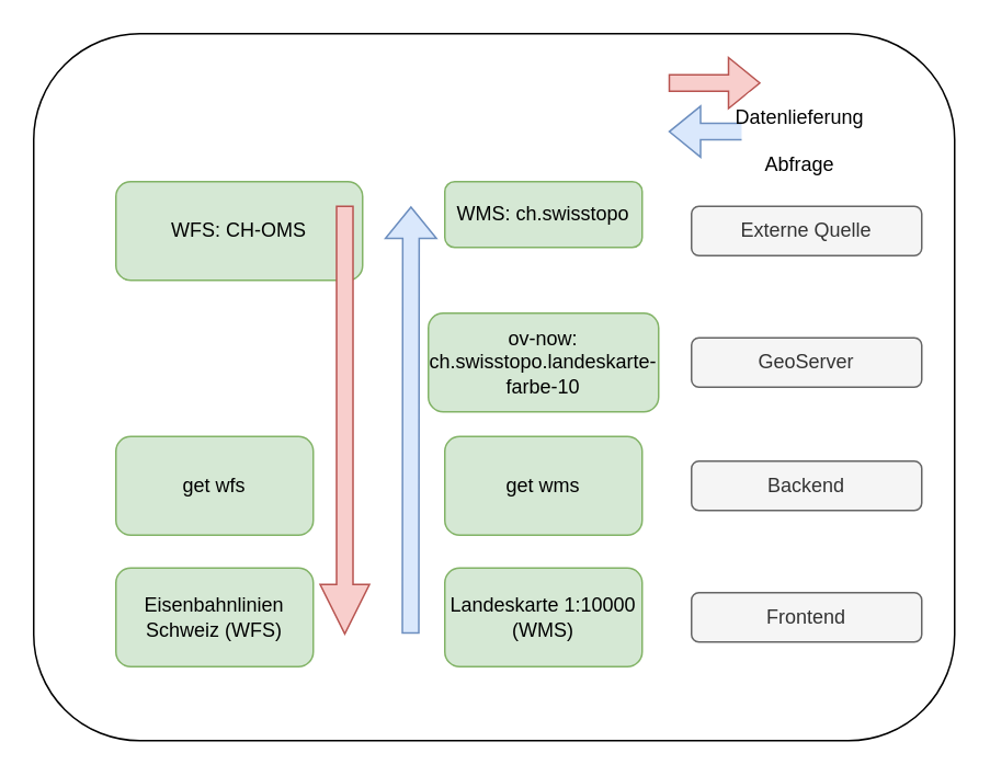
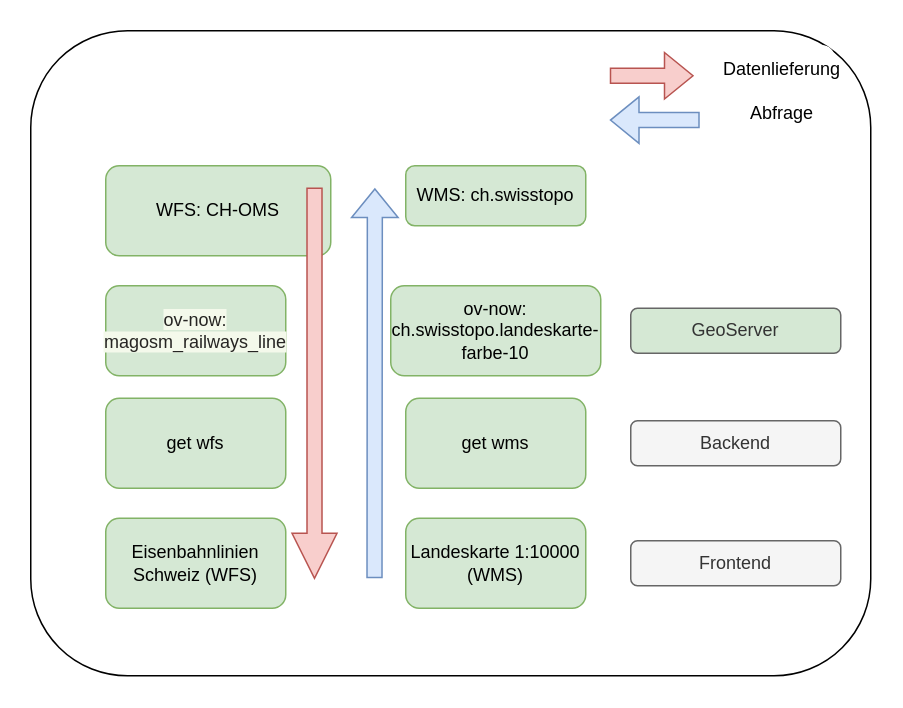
  <mxCell id="0" />
  <mxCell id="1" parent="0" />
  <mxCell id="2" value="" style="rounded=1;whiteSpace=wrap;html=1;" vertex="1" parent="1"><mxGeometry x="20" y="20" width="560" height="430" as="geometry" /></mxCell>
- <mxCell id="3" value="Externe Quelle" style="rounded=1;whiteSpace=wrap;html=1;fillColor=#f5f5f5;fontColor=#333333;strokeColor=#666666;" vertex="1" parent="1"><mxGeometry x="420" y="125" width="140" height="30" as="geometry" /></mxCell>
- <mxCell id="4" value="GeoServer" style="rounded=1;whiteSpace=wrap;html=1;fillColor=#f5f5f5;fontColor=#333333;strokeColor=#666666;" vertex="1" parent="1"><mxGeometry x="420" y="205" width="140" height="30" as="geometry" /></mxCell>
+ <mxCell id="4" value="GeoServer" style="rounded=1;whiteSpace=wrap;html=1;fillColor=#d5e8d4;fontColor=#333333;strokeColor=#666666;" vertex="1" parent="1"><mxGeometry x="420" y="205" width="140" height="30" as="geometry" /></mxCell>
  <mxCell id="5" value="Frontend" style="rounded=1;whiteSpace=wrap;html=1;fillColor=#f5f5f5;fontColor=#333333;strokeColor=#666666;" vertex="1" parent="1"><mxGeometry x="420" y="360" width="140" height="30" as="geometry" /></mxCell>
  <mxCell id="6" value="Backend" style="rounded=1;whiteSpace=wrap;html=1;fillColor=#f5f5f5;fontColor=#333333;strokeColor=#666666;" vertex="1" parent="1"><mxGeometry x="420" y="280" width="140" height="30" as="geometry" /></mxCell>
  <mxCell id="7" value="WMS: ch.swisstopo" style="rounded=1;whiteSpace=wrap;html=1;fillColor=#d5e8d4;strokeColor=#82b366;" vertex="1" parent="1"><mxGeometry x="270" y="110" width="120" height="40" as="geometry" /></mxCell>
  <mxCell id="8" value="get wms&lt;span style=&quot;color: rgba(0, 0, 0, 0); font-family: monospace; font-size: 0px; text-align: start; text-wrap: nowrap;&quot;&gt;%3CmxGraphModel%3E%3Croot%3E%3CmxCell%20id%3D%220%22%2F%3E%3CmxCell%20id%3D%221%22%20parent%3D%220%22%2F%3E%3CmxCell%20id%3D%222%22%20value%3D%22GeoServer%22%20style%3D%22rounded%3D1%3BwhiteSpace%3Dwrap%3Bhtml%3D1%3B%22%20vertex%3D%221%22%20parent%3D%221%22%3E%3CmxGeometry%20x%3D%22170%22%20y%3D%2270%22%20width%3D%22140%22%20height%3D%2230%22%20as%3D%22geometry%22%2F%3E%3C%2FmxCell%3E%3C%2Froot%3E%3C%2FmxGraphModel%3E&lt;/span&gt;&lt;span style=&quot;color: rgba(0, 0, 0, 0); font-family: monospace; font-size: 0px; text-align: start; text-wrap: nowrap;&quot;&gt;%3CmxGraphModel%3E%3Croot%3E%3CmxCell%20id%3D%220%22%2F%3E%3CmxCell%20id%3D%221%22%20parent%3D%220%22%2F%3E%3CmxCell%20id%3D%222%22%20value%3D%22GeoServer%22%20style%3D%22rounded%3D1%3BwhiteSpace%3Dwrap%3Bhtml%3D1%3B%22%20vertex%3D%221%22%20parent%3D%221%22%3E%3CmxGeometry%20x%3D%22170%22%20y%3D%2270%22%20width%3D%22140%22%20height%3D%2230%22%20as%3D%22geometry%22%2F%3E%3C%2FmxCell%3E%3C%2Froot%3E%3C%2FmxGraphModel%3E&lt;/span&gt;" style="rounded=1;whiteSpace=wrap;html=1;fillColor=#d5e8d4;strokeColor=#82b366;" vertex="1" parent="1"><mxGeometry x="270" y="265" width="120" height="60" as="geometry" /></mxCell>
  <mxCell id="9" value="get wfs&lt;span style=&quot;color: rgba(0, 0, 0, 0); font-family: monospace; font-size: 0px; text-align: start; text-wrap: nowrap;&quot;&gt;%3CmxGraphModel%3E%3Croot%3E%3CmxCell%20id%3D%220%22%2F%3E%3CmxCell%20id%3D%221%22%20parent%3D%220%22%2F%3E%3CmxCell%20id%3D%222%22%20value%3D%22GeoServer%22%20style%3D%22rounded%3D1%3BwhiteSpace%3Dwrap%3Bhtml%3D1%3B%22%20vertex%3D%221%22%20parent%3D%221%22%3E%3CmxGeometry%20x%3D%22170%22%20y%3D%2270%22%20width%3D%22140%22%20height%3D%2230%22%20as%3D%22geometry%22%2F%3E%3C%2FmxCell%3E%3C%2Froot%3E%3C%2FmxGraphModel%3E&lt;/span&gt;&lt;span style=&quot;color: rgba(0, 0, 0, 0); font-family: monospace; font-size: 0px; text-align: start; text-wrap: nowrap;&quot;&gt;%3CmxGraphModel%3E%3Croot%3E%3CmxCell%20id%3D%220%22%2F%3E%3CmxCell%20id%3D%221%22%20parent%3D%220%22%2F%3E%3CmxCell%20id%3D%222%22%20value%3D%22GeoServer%22%20style%3D%22rounded%3D1%3BwhiteSpace%3Dwrap%3Bhtml%3D1%3B%22%20vertex%3D%221%22%20parent%3D%221%22%3E%3CmxGeometry%20x%3D%22170%22%20y%3D%2270%22%20width%3D%22140%22%20height%3D%2230%22%20as%3D%22geometry%22%2F%3E%3C%2FmxCell%3E%3C%2Froot%3E%3C%2FmxGraphModel%fs&lt;/span&gt;" style="rounded=1;whiteSpace=wrap;html=1;fillColor=#d5e8d4;strokeColor=#82b366;" vertex="1" parent="1"><mxGeometry x="70" y="265" width="120" height="60" as="geometry" /></mxCell>
  <mxCell id="10" value="Eisenbahnlinien Schweiz (WFS)" style="rounded=1;whiteSpace=wrap;html=1;fillColor=#d5e8d4;strokeColor=#82b366;" vertex="1" parent="1"><mxGeometry x="70" y="345" width="120" height="60" as="geometry" /></mxCell>
  <mxCell id="11" value="Landeskarte 1:10000 (WMS)" style="rounded=1;whiteSpace=wrap;html=1;fillColor=#d5e8d4;strokeColor=#82b366;" vertex="1" parent="1"><mxGeometry x="270" y="345" width="120" height="60" as="geometry" /></mxCell>
  <mxCell id="12" value="ov-now:&lt;div&gt;ch.swisstopo.landeskarte-farbe-10&lt;/div&gt;" style="rounded=1;whiteSpace=wrap;html=1;fillColor=#d5e8d4;strokeColor=#82b366;" vertex="1" parent="1"><mxGeometry x="260" y="190" width="140" height="60" as="geometry" /></mxCell>
+ <mxCell id="13" value="&lt;font face=&quot;Tahoma, Lucida Sans Unicode, Lucida Grande, Verdana, sans-serif&quot; color=&quot;#262523&quot;&gt;&lt;span style=&quot;background-color: rgb(244, 249, 235);&quot;&gt;ov-now&lt;/span&gt;&lt;/font&gt;&lt;span style=&quot;background-color: rgb(244, 249, 235); color: rgb(38, 37, 35); font-family: Tahoma, &amp;quot;Lucida Sans Unicode&amp;quot;, &amp;quot;Lucida Grande&amp;quot;, Verdana, sans-serif;&quot;&gt;:&lt;/span&gt;&lt;div&gt;&lt;span style=&quot;background-color: rgb(244, 249, 235); color: rgb(38, 37, 35); font-family: Tahoma, &amp;quot;Lucida Sans Unicode&amp;quot;, &amp;quot;Lucida Grande&amp;quot;, Verdana, sans-serif;&quot;&gt;magosm_railways_line&lt;/span&gt;&lt;/div&gt;" style="rounded=1;whiteSpace=wrap;html=1;fillColor=#d5e8d4;strokeColor=#82b366;" vertex="1" parent="1"><mxGeometry x="70" y="190" width="120" height="60" as="geometry" /></mxCell>
  <mxCell id="14" value="WFS: CH-OMS" style="rounded=1;whiteSpace=wrap;html=1;fillColor=#d5e8d4;strokeColor=#82b366;" vertex="1" parent="1"><mxGeometry x="70" y="110" width="150" height="60" as="geometry" /></mxCell>
  <mxCell id="15" value="" style="endArrow=classic;html=1;rounded=0;entryX=0.429;entryY=0.256;entryDx=0;entryDy=0;entryPerimeter=0;shape=flexArrow;fillColor=#dae8fc;strokeColor=#6c8ebf;" edge="1" parent="1"><mxGeometry width="50" height="50" relative="1" as="geometry"><mxPoint x="249.166" y="384.92" as="sourcePoint" /><mxPoint x="249.41" y="125" as="targetPoint" /></mxGeometry></mxCell>
  <mxCell id="16" value="" style="endArrow=classic;html=1;rounded=0;shape=arrow;fillColor=#f8cecc;strokeColor=#b85450;" edge="1" parent="1"><mxGeometry width="50" height="50" relative="1" as="geometry"><mxPoint x="209.17" y="125" as="sourcePoint" /><mxPoint x="209.17" y="385" as="targetPoint" /></mxGeometry></mxCell>
  <mxCell id="17" value="" style="endArrow=classic;html=1;rounded=0;fillColor=#f8cecc;strokeColor=#b85450;shape=flexArrow;" edge="1" parent="1"><mxGeometry width="50" height="50" relative="1" as="geometry"><mxPoint x="406" y="50" as="sourcePoint" /><mxPoint x="462" y="50" as="targetPoint" /></mxGeometry></mxCell>
  <mxCell id="18" value="" style="endArrow=classic;html=1;rounded=0;fillColor=#dae8fc;strokeColor=#6c8ebf;shape=flexArrow;" edge="1" parent="1"><mxGeometry width="50" height="50" relative="1" as="geometry"><mxPoint x="466" y="79.57" as="sourcePoint" /><mxPoint x="406" y="79.57" as="targetPoint" /></mxGeometry></mxCell>
- <mxCell id="19" value="Datenlieferung&lt;div&gt;&lt;br&gt;&lt;/div&gt;&lt;div&gt;Abfrage&lt;/div&gt;" style="rounded=1;whiteSpace=wrap;html=1;strokeColor=#FFFFFF;" vertex="1" parent="1"><mxGeometry x="451" y="55" width="70" height="60" as="geometry" /></mxCell>
+ <mxCell id="19" value="Datenlieferung&lt;div&gt;&lt;br&gt;&lt;/div&gt;&lt;div&gt;Abfrage&lt;/div&gt;" style="rounded=1;whiteSpace=wrap;html=1;strokeColor=#FFFFFF;" vertex="1" parent="1"><mxGeometry x="486" y="30" width="70" height="60" as="geometry" /></mxCell>
